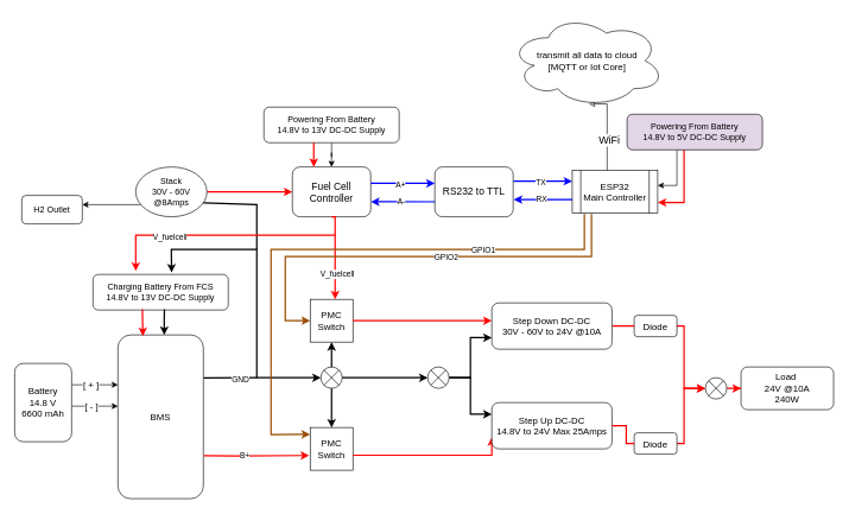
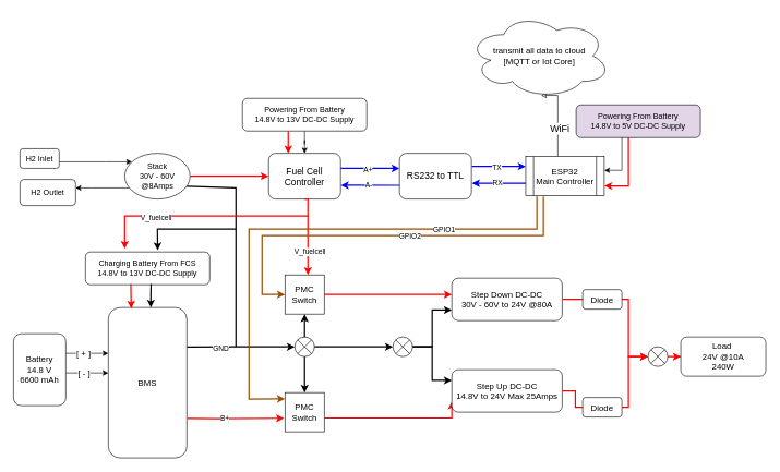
  <mxCell id="0" />
  <mxCell id="1" parent="0" />
+ <mxCell id="2" style="edgeStyle=orthogonalEdgeStyle;rounded=0;orthogonalLoop=1;jettySize=auto;html=1;" parent="1" source="6" target="5" edge="1"><mxGeometry relative="1" as="geometry"><Array as="points"><mxPoint x="160" y="247" /><mxPoint x="160" y="247" /></Array></mxGeometry></mxCell>
  <mxCell id="3" style="edgeStyle=orthogonalEdgeStyle;rounded=0;orthogonalLoop=1;jettySize=auto;html=1;" parent="1" source="5" target="7" edge="1"><mxGeometry relative="1" as="geometry"><Array as="points"><mxPoint x="140" y="287" /><mxPoint x="140" y="287" /></Array></mxGeometry></mxCell>
  <mxCell id="4" style="edgeStyle=orthogonalEdgeStyle;rounded=0;orthogonalLoop=1;jettySize=auto;html=1;entryX=0;entryY=0.5;entryDx=0;entryDy=0;endArrow=classic;endFill=1;strokeColor=#FF0000;strokeWidth=2;" parent="1" source="5" target="10" edge="1"><mxGeometry relative="1" as="geometry" /></mxCell>
  <mxCell id="5" value="Stack&lt;br&gt;30V - 60V @8Amps" style="ellipse;whiteSpace=wrap;html=1;" parent="1" vertex="1"><mxGeometry x="190" y="234" width="100" height="70" as="geometry" /></mxCell>
+ <mxCell id="6" value="H2 Inlet" style="rounded=1;whiteSpace=wrap;html=1;" parent="1" vertex="1"><mxGeometry x="30" y="227" width="60" height="30" as="geometry" /></mxCell>
  <mxCell id="7" value="H2 Outlet" style="rounded=1;whiteSpace=wrap;html=1;" parent="1" vertex="1"><mxGeometry x="30" y="274" width="85" height="40" as="geometry" /></mxCell>
  <mxCell id="8" value="" style="edgeStyle=orthogonalEdgeStyle;rounded=0;orthogonalLoop=1;jettySize=auto;html=1;endArrow=classic;endFill=1;strokeColor=#000000;" parent="1" source="9" target="10" edge="1"><mxGeometry relative="1" as="geometry" /></mxCell>
  <mxCell id="9" value="Powering From Battery&lt;br&gt;14.8V to 13V DC-DC Supply" style="rounded=1;whiteSpace=wrap;html=1;" parent="1" vertex="1"><mxGeometry x="370" y="150" width="190" height="50" as="geometry" /></mxCell>
  <mxCell id="10" value="Fuel Cell Controller" style="rounded=1;whiteSpace=wrap;html=1;fontSize=14;" parent="1" vertex="1"><mxGeometry x="410" y="234" width="110" height="70" as="geometry" /></mxCell>
  <mxCell id="11" value="" style="edgeStyle=orthogonalEdgeStyle;rounded=0;orthogonalLoop=1;jettySize=auto;html=1;fontSize=13;" parent="1" source="15" target="16" edge="1"><mxGeometry relative="1" as="geometry"><Array as="points"><mxPoint x="140" y="540" /><mxPoint x="140" y="540" /></Array></mxGeometry></mxCell>
  <mxCell id="12" value="[ + ]" style="edgeLabel;html=1;align=center;verticalAlign=middle;resizable=0;points=[];fontSize=13;" parent="11" vertex="1" connectable="0"><mxGeometry x="-0.197" y="1" relative="1" as="geometry"><mxPoint as="offset" /></mxGeometry></mxCell>
  <mxCell id="13" style="edgeStyle=orthogonalEdgeStyle;rounded=0;orthogonalLoop=1;jettySize=auto;html=1;fontSize=13;" parent="1" source="15" target="16" edge="1"><mxGeometry relative="1" as="geometry"><mxPoint x="190" y="495" as="targetPoint" /><Array as="points"><mxPoint x="150" y="570" /><mxPoint x="150" y="570" /></Array></mxGeometry></mxCell>
  <mxCell id="14" value="[ - ]" style="edgeLabel;html=1;align=center;verticalAlign=middle;resizable=0;points=[];fontSize=13;" parent="13" vertex="1" connectable="0"><mxGeometry x="-0.254" relative="1" as="geometry"><mxPoint x="3" as="offset" /></mxGeometry></mxCell>
  <mxCell id="15" value="Battery&lt;br&gt;14.8 V&lt;br&gt;6600 mAh" style="rounded=1;whiteSpace=wrap;html=1;fontSize=13;" parent="1" vertex="1"><mxGeometry x="20" y="510" width="80" height="110" as="geometry" /></mxCell>
  <mxCell id="16" value="BMS" style="rounded=1;whiteSpace=wrap;html=1;fontSize=13;" parent="1" vertex="1"><mxGeometry x="165" y="470" width="120" height="230" as="geometry" /></mxCell>
  <mxCell id="17" value="PMC&lt;br&gt;Switch" style="whiteSpace=wrap;html=1;fontSize=13;" parent="1" vertex="1"><mxGeometry x="435" y="420" width="60" height="60" as="geometry" /></mxCell>
  <mxCell id="18" value="Load&amp;nbsp;&lt;br&gt;24V @10A&lt;br&gt;240W" style="whiteSpace=wrap;html=1;fontSize=13;rounded=1;" parent="1" vertex="1"><mxGeometry x="1040" y="515" width="130" height="60" as="geometry" /></mxCell>
  <mxCell id="19" value="PMC&lt;br&gt;Switch" style="whiteSpace=wrap;html=1;fontSize=13;" parent="1" vertex="1"><mxGeometry x="435" y="600" width="60" height="60" as="geometry" /></mxCell>
  <mxCell id="20" style="edgeStyle=orthogonalEdgeStyle;rounded=0;orthogonalLoop=1;jettySize=auto;html=1;entryX=0;entryY=0.5;entryDx=0;entryDy=0;entryPerimeter=0;strokeColor=#FF0000;strokeWidth=2;" edge="1" parent="1" source="21" target="66"><mxGeometry relative="1" as="geometry"><Array as="points"><mxPoint x="960" y="458" /><mxPoint x="960" y="545" /></Array></mxGeometry></mxCell>
- <mxCell id="21" value="Step Down DC-DC&lt;br&gt;30V - 60V to 24V @10A" style="rounded=1;whiteSpace=wrap;html=1;fontSize=13;" parent="1" vertex="1"><mxGeometry x="690" y="425" width="168.75" height="65" as="geometry" /></mxCell>
+ <mxCell id="21" value="Step Down DC-DC&lt;br&gt;30V - 60V to 24V @80A" style="rounded=1;whiteSpace=wrap;html=1;fontSize=13;" parent="1" vertex="1"><mxGeometry x="690" y="425" width="168.75" height="65" as="geometry" /></mxCell>
  <mxCell id="22" style="edgeStyle=orthogonalEdgeStyle;rounded=0;orthogonalLoop=1;jettySize=auto;html=1;entryX=0.513;entryY=0.965;entryDx=0;entryDy=0;entryPerimeter=0;fontSize=13;endArrow=classic;endFill=0;" parent="1" source="25" target="27" edge="1"><mxGeometry relative="1" as="geometry"><Array as="points"><mxPoint x="852" y="220" /><mxPoint x="852" y="220" /></Array></mxGeometry></mxCell>
  <mxCell id="23" value="&lt;font style=&quot;font-size: 15px;&quot;&gt;WiFi&lt;/font&gt;" style="edgeLabel;html=1;align=center;verticalAlign=middle;resizable=0;points=[];fontSize=13;" parent="22" vertex="1" connectable="0"><mxGeometry x="-0.261" y="-2" relative="1" as="geometry"><mxPoint as="offset" /></mxGeometry></mxCell>
  <mxCell id="24" value="" style="edgeStyle=orthogonalEdgeStyle;rounded=0;orthogonalLoop=1;jettySize=auto;html=1;" parent="1" target="25" edge="1"><mxGeometry relative="1" as="geometry"><mxPoint x="971.75" y="209" as="sourcePoint" /><Array as="points"><mxPoint x="950" y="209" /><mxPoint x="950" y="260" /></Array></mxGeometry></mxCell>
  <mxCell id="25" value="ESP32&lt;br&gt;Main Controller" style="shape=process;whiteSpace=wrap;html=1;backgroundOutline=1;fontSize=13;" parent="1" vertex="1"><mxGeometry x="803" y="239" width="120" height="60" as="geometry" /></mxCell>
  <mxCell id="26" value="RS232 to TTL" style="rounded=1;whiteSpace=wrap;html=1;fontSize=14;" parent="1" vertex="1"><mxGeometry x="610" y="234" width="110" height="70" as="geometry" /></mxCell>
  <mxCell id="27" value="transmit all data to cloud&lt;br&gt;[MQTT or Iot Core]" style="ellipse;shape=cloud;whiteSpace=wrap;html=1;fontSize=13;" parent="1" vertex="1"><mxGeometry x="715" y="20" width="217.5" height="130" as="geometry" /></mxCell>
  <mxCell id="28" value="" style="endArrow=classic;html=1;rounded=0;strokeColor=#FF0000;strokeWidth=2;" parent="1" edge="1"><mxGeometry width="50" height="50" relative="1" as="geometry"><mxPoint x="440" y="200" as="sourcePoint" /><mxPoint x="440" y="234" as="targetPoint" /></mxGeometry></mxCell>
  <mxCell id="29" value="" style="endArrow=classic;html=1;rounded=0;strokeColor=#FF0000;strokeWidth=2;exitX=1.009;exitY=0.738;exitDx=0;exitDy=0;exitPerimeter=0;entryX=-0.024;entryY=0.655;entryDx=0;entryDy=0;entryPerimeter=0;" parent="1" source="16" target="19" edge="1"><mxGeometry width="50" height="50" relative="1" as="geometry"><mxPoint x="620" y="520" as="sourcePoint" /><mxPoint x="670" y="470" as="targetPoint" /><Array as="points"><mxPoint x="330" y="640" /></Array></mxGeometry></mxCell>
  <mxCell id="30" value="B+" style="edgeLabel;html=1;align=center;verticalAlign=middle;resizable=0;points=[];" parent="29" vertex="1" connectable="0"><mxGeometry x="0.063" y="-2" relative="1" as="geometry"><mxPoint x="-22" y="-2" as="offset" /></mxGeometry></mxCell>
  <mxCell id="31" value="" style="endArrow=classic;html=1;rounded=0;strokeColor=#0000FF;strokeWidth=2;entryX=0;entryY=0.25;entryDx=0;entryDy=0;exitX=1.005;exitY=0.286;exitDx=0;exitDy=0;exitPerimeter=0;" parent="1" source="26" target="25" edge="1"><mxGeometry width="50" height="50" relative="1" as="geometry"><mxPoint x="650" y="370" as="sourcePoint" /><mxPoint x="700" y="320" as="targetPoint" /></mxGeometry></mxCell>
  <mxCell id="32" value="TX" style="edgeLabel;html=1;align=center;verticalAlign=middle;resizable=0;points=[];" parent="31" vertex="1" connectable="0"><mxGeometry x="-0.09" y="-1" relative="1" as="geometry"><mxPoint as="offset" /></mxGeometry></mxCell>
  <mxCell id="33" value="" style="endArrow=classic;html=1;rounded=0;strokeColor=#0000FF;strokeWidth=2;entryX=1.007;entryY=0.655;entryDx=0;entryDy=0;entryPerimeter=0;exitX=0;exitY=0.681;exitDx=0;exitDy=0;exitPerimeter=0;" parent="1" source="25" target="26" edge="1"><mxGeometry width="50" height="50" relative="1" as="geometry"><mxPoint x="800" y="280" as="sourcePoint" /><mxPoint x="790" y="250" as="targetPoint" /></mxGeometry></mxCell>
  <mxCell id="34" value="RX" style="edgeLabel;html=1;align=center;verticalAlign=middle;resizable=0;points=[];" parent="33" vertex="1" connectable="0"><mxGeometry x="0.19" relative="1" as="geometry"><mxPoint x="5" as="offset" /></mxGeometry></mxCell>
  <mxCell id="35" value="" style="endArrow=classic;html=1;rounded=0;strokeColor=#0000FF;strokeWidth=2;exitX=1.005;exitY=0.286;exitDx=0;exitDy=0;exitPerimeter=0;" parent="1" edge="1"><mxGeometry width="50" height="50" relative="1" as="geometry"><mxPoint x="520" y="257.02" as="sourcePoint" /><mxPoint x="610" y="257" as="targetPoint" /></mxGeometry></mxCell>
  <mxCell id="36" value="A+" style="edgeLabel;html=1;align=center;verticalAlign=middle;resizable=0;points=[];" parent="35" vertex="1" connectable="0"><mxGeometry x="-0.09" y="-1" relative="1" as="geometry"><mxPoint as="offset" /></mxGeometry></mxCell>
  <mxCell id="37" value="" style="endArrow=classic;html=1;rounded=0;strokeColor=#0000FF;strokeWidth=2;entryX=1.007;entryY=0.655;entryDx=0;entryDy=0;entryPerimeter=0;" parent="1" edge="1"><mxGeometry width="50" height="50" relative="1" as="geometry"><mxPoint x="610" y="283" as="sourcePoint" /><mxPoint x="520.22" y="282.85" as="targetPoint" /></mxGeometry></mxCell>
  <mxCell id="38" value="A-" style="edgeLabel;html=1;align=center;verticalAlign=middle;resizable=0;points=[];" parent="37" vertex="1" connectable="0"><mxGeometry x="0.19" relative="1" as="geometry"><mxPoint x="5" as="offset" /></mxGeometry></mxCell>
  <mxCell id="39" style="edgeStyle=orthogonalEdgeStyle;rounded=0;orthogonalLoop=1;jettySize=auto;html=1;endArrow=classic;endFill=1;strokeColor=#FF0000;strokeWidth=2;exitX=0.5;exitY=1;exitDx=0;exitDy=0;" parent="1" source="10" edge="1"><mxGeometry relative="1" as="geometry"><mxPoint x="300" y="279" as="sourcePoint" /><mxPoint x="470" y="420" as="targetPoint" /><Array as="points"><mxPoint x="470" y="304" /><mxPoint x="470" y="420" /></Array></mxGeometry></mxCell>
  <mxCell id="40" value="V_fuelcell" style="edgeLabel;html=1;align=center;verticalAlign=middle;resizable=0;points=[];" parent="39" vertex="1" connectable="0"><mxGeometry x="0.405" y="2" relative="1" as="geometry"><mxPoint as="offset" /></mxGeometry></mxCell>
  <mxCell id="41" value="" style="endArrow=classic;html=1;rounded=0;strokeColor=#000000;strokeWidth=2;exitX=1;exitY=0.75;exitDx=0;exitDy=0;entryX=0;entryY=0.5;entryDx=0;entryDy=0;entryPerimeter=0;" parent="1" source="5" target="42" edge="1"><mxGeometry width="50" height="50" relative="1" as="geometry"><mxPoint x="540" y="510" as="sourcePoint" /><mxPoint x="590" y="460" as="targetPoint" /><Array as="points"><mxPoint x="360" y="287" /><mxPoint x="360" y="530" /><mxPoint x="410" y="530" /></Array></mxGeometry></mxCell>
  <mxCell id="42" value="" style="verticalLabelPosition=bottom;verticalAlign=top;html=1;shape=mxgraph.flowchart.or;" parent="1" vertex="1"><mxGeometry x="450" y="515" width="30" height="30" as="geometry" /></mxCell>
  <mxCell id="43" value="" style="endArrow=none;html=1;rounded=0;strokeColor=#000000;strokeWidth=2;exitX=1.003;exitY=0.263;exitDx=0;exitDy=0;exitPerimeter=0;endFill=0;" parent="1" source="16" edge="1"><mxGeometry width="50" height="50" relative="1" as="geometry"><mxPoint x="300.12" y="537.62" as="sourcePoint" /><mxPoint x="360" y="530" as="targetPoint" /></mxGeometry></mxCell>
  <mxCell id="44" value="GND" style="edgeLabel;html=1;align=center;verticalAlign=middle;resizable=0;points=[];" parent="43" vertex="1" connectable="0"><mxGeometry x="0.379" y="-2" relative="1" as="geometry"><mxPoint as="offset" /></mxGeometry></mxCell>
  <mxCell id="45" value="" style="endArrow=classic;html=1;rounded=0;strokeColor=#000000;strokeWidth=2;exitX=0.5;exitY=0;exitDx=0;exitDy=0;exitPerimeter=0;entryX=0.5;entryY=1;entryDx=0;entryDy=0;" parent="1" source="42" target="17" edge="1"><mxGeometry width="50" height="50" relative="1" as="geometry"><mxPoint x="500" y="520" as="sourcePoint" /><mxPoint x="550" y="470" as="targetPoint" /></mxGeometry></mxCell>
  <mxCell id="46" value="" style="endArrow=classic;html=1;rounded=0;strokeColor=#000000;strokeWidth=2;exitX=0.5;exitY=1;exitDx=0;exitDy=0;exitPerimeter=0;entryX=0.5;entryY=0;entryDx=0;entryDy=0;" parent="1" source="42" target="19" edge="1"><mxGeometry width="50" height="50" relative="1" as="geometry"><mxPoint x="500" y="600" as="sourcePoint" /><mxPoint x="550" y="550" as="targetPoint" /></mxGeometry></mxCell>
  <mxCell id="47" style="edgeStyle=orthogonalEdgeStyle;rounded=0;orthogonalLoop=1;jettySize=auto;html=1;endArrow=classic;endFill=1;strokeColor=#FF0000;strokeWidth=2;" parent="1" source="17" edge="1"><mxGeometry relative="1" as="geometry"><mxPoint x="475" y="314" as="sourcePoint" /><mxPoint x="690" y="450" as="targetPoint" /><Array as="points"><mxPoint x="690" y="450" /></Array></mxGeometry></mxCell>
  <mxCell id="48" style="edgeStyle=orthogonalEdgeStyle;rounded=0;orthogonalLoop=1;jettySize=auto;html=1;endArrow=classic;endFill=1;strokeColor=#FF0000;strokeWidth=2;entryX=0;entryY=0.75;entryDx=0;entryDy=0;" parent="1" source="19" edge="1" target="61"><mxGeometry relative="1" as="geometry"><mxPoint x="505" y="460" as="sourcePoint" /><mxPoint x="660" y="622" as="targetPoint" /><Array as="points"><mxPoint x="590" y="639" /><mxPoint x="590" y="639" /></Array></mxGeometry></mxCell>
  <mxCell id="49" value="" style="endArrow=classic;html=1;rounded=0;strokeColor=#000000;strokeWidth=2;exitX=1;exitY=0.5;exitDx=0;exitDy=0;exitPerimeter=0;" parent="1" source="42" edge="1"><mxGeometry width="50" height="50" relative="1" as="geometry"><mxPoint x="670" y="610" as="sourcePoint" /><mxPoint x="600" y="530" as="targetPoint" /><Array as="points"><mxPoint x="570" y="530" /></Array></mxGeometry></mxCell>
  <mxCell id="50" value="" style="endArrow=classic;html=1;rounded=0;strokeColor=#994C00;strokeWidth=2;entryX=0;entryY=0.5;entryDx=0;entryDy=0;" parent="1" target="17" edge="1"><mxGeometry width="50" height="50" relative="1" as="geometry"><mxPoint x="830" y="300" as="sourcePoint" /><mxPoint x="630" y="480" as="targetPoint" /><Array as="points"><mxPoint x="830" y="360" /><mxPoint x="400" y="360" /><mxPoint x="400" y="450" /></Array></mxGeometry></mxCell>
  <mxCell id="51" value="GPIO2" style="edgeLabel;html=1;align=center;verticalAlign=middle;resizable=0;points=[];" parent="50" vertex="1" connectable="0"><mxGeometry x="-0.138" y="1" relative="1" as="geometry"><mxPoint as="offset" /></mxGeometry></mxCell>
  <mxCell id="52" value="" style="endArrow=classic;html=1;rounded=0;strokeColor=#994C00;strokeWidth=2;entryX=-0.002;entryY=0.16;entryDx=0;entryDy=0;entryPerimeter=0;" parent="1" target="19" edge="1"><mxGeometry width="50" height="50" relative="1" as="geometry"><mxPoint x="820" y="300" as="sourcePoint" /><mxPoint x="430" y="610" as="targetPoint" /><Array as="points"><mxPoint x="820" y="350" /><mxPoint x="380" y="350" /><mxPoint x="380" y="610" /></Array></mxGeometry></mxCell>
  <mxCell id="53" value="GPIO1" style="edgeLabel;html=1;align=center;verticalAlign=middle;resizable=0;points=[];" parent="52" vertex="1" connectable="0"><mxGeometry x="-0.521" relative="1" as="geometry"><mxPoint as="offset" /></mxGeometry></mxCell>
  <mxCell id="54" value="Charging Battery From FCS&lt;br&gt;14.8V to 13V DC-DC Supply" style="rounded=1;whiteSpace=wrap;html=1;" vertex="1" parent="1"><mxGeometry x="130" y="385" width="190" height="50" as="geometry" /></mxCell>
  <mxCell id="55" style="edgeStyle=orthogonalEdgeStyle;rounded=0;orthogonalLoop=1;jettySize=auto;html=1;endArrow=classic;endFill=1;strokeColor=#FF0000;strokeWidth=2;" edge="1" parent="1"><mxGeometry relative="1" as="geometry"><mxPoint x="470" y="330" as="sourcePoint" /><mxPoint x="190" y="380" as="targetPoint" /><Array as="points"><mxPoint x="190" y="330" /></Array></mxGeometry></mxCell>
  <mxCell id="56" value="V_fuelcell" style="edgeLabel;html=1;align=center;verticalAlign=middle;resizable=0;points=[];" vertex="1" connectable="0" parent="55"><mxGeometry x="0.405" y="2" relative="1" as="geometry"><mxPoint as="offset" /></mxGeometry></mxCell>
  <mxCell id="57" value="" style="endArrow=classic;html=1;rounded=0;entryX=0.581;entryY=-0.053;entryDx=0;entryDy=0;entryPerimeter=0;strokeWidth=2;" edge="1" parent="1" target="54"><mxGeometry width="50" height="50" relative="1" as="geometry"><mxPoint x="360" y="350" as="sourcePoint" /><mxPoint x="240" y="350" as="targetPoint" /><Array as="points"><mxPoint x="240" y="350" /></Array></mxGeometry></mxCell>
  <mxCell id="58" value="" style="endArrow=classic;html=1;rounded=0;strokeWidth=2;exitX=0.528;exitY=0.977;exitDx=0;exitDy=0;exitPerimeter=0;" edge="1" parent="1" source="54"><mxGeometry width="50" height="50" relative="1" as="geometry"><mxPoint x="230" y="440" as="sourcePoint" /><mxPoint x="230" y="470" as="targetPoint" /><Array as="points"><mxPoint x="230" y="450" /></Array></mxGeometry></mxCell>
  <mxCell id="59" value="" style="endArrow=classic;html=1;rounded=0;strokeWidth=2;exitX=0.365;exitY=0.977;exitDx=0;exitDy=0;exitPerimeter=0;entryX=0.292;entryY=0.007;entryDx=0;entryDy=0;entryPerimeter=0;strokeColor=#FF0000;" edge="1" parent="1" source="54" target="16"><mxGeometry width="50" height="50" relative="1" as="geometry"><mxPoint x="170" y="490" as="sourcePoint" /><mxPoint x="220" y="440" as="targetPoint" /></mxGeometry></mxCell>
  <mxCell id="60" style="edgeStyle=orthogonalEdgeStyle;rounded=0;orthogonalLoop=1;jettySize=auto;html=1;entryX=0;entryY=0.5;entryDx=0;entryDy=0;entryPerimeter=0;strokeColor=#FF0000;strokeWidth=2;startArrow=none;" edge="1" parent="1" source="68" target="66"><mxGeometry relative="1" as="geometry"><Array as="points"><mxPoint x="960" y="622" /><mxPoint x="960" y="545" /></Array></mxGeometry></mxCell>
  <mxCell id="61" value="Step Up DC-DC&lt;br&gt;14.8V to 24V Max 25Amps" style="rounded=1;whiteSpace=wrap;html=1;fontSize=13;" vertex="1" parent="1"><mxGeometry x="690" y="565" width="168.75" height="65" as="geometry" /></mxCell>
  <mxCell id="62" style="edgeStyle=orthogonalEdgeStyle;rounded=0;orthogonalLoop=1;jettySize=auto;html=1;entryX=0;entryY=0.75;entryDx=0;entryDy=0;strokeColor=#000000;strokeWidth=2;" edge="1" parent="1" source="64" target="21"><mxGeometry relative="1" as="geometry" /></mxCell>
  <mxCell id="63" style="edgeStyle=orthogonalEdgeStyle;rounded=0;orthogonalLoop=1;jettySize=auto;html=1;entryX=0;entryY=0.25;entryDx=0;entryDy=0;strokeColor=#000000;strokeWidth=2;" edge="1" parent="1" source="64" target="61"><mxGeometry relative="1" as="geometry" /></mxCell>
  <mxCell id="64" value="" style="verticalLabelPosition=bottom;verticalAlign=top;html=1;shape=mxgraph.flowchart.or;" vertex="1" parent="1"><mxGeometry x="600" y="515" width="30" height="30" as="geometry" /></mxCell>
  <mxCell id="65" value="" style="edgeStyle=orthogonalEdgeStyle;rounded=0;orthogonalLoop=1;jettySize=auto;html=1;strokeColor=#FF0000;strokeWidth=2;" edge="1" parent="1" source="66" target="18"><mxGeometry relative="1" as="geometry" /></mxCell>
  <mxCell id="66" value="" style="verticalLabelPosition=bottom;verticalAlign=top;html=1;shape=mxgraph.flowchart.or;" vertex="1" parent="1"><mxGeometry x="990" y="530" width="30" height="30" as="geometry" /></mxCell>
  <mxCell id="67" value="Diode" style="rounded=1;whiteSpace=wrap;html=1;fontSize=13;rotation=0;" vertex="1" parent="1"><mxGeometry x="890" y="442.5" width="60" height="30" as="geometry" /></mxCell>
  <mxCell id="68" value="Diode" style="rounded=1;whiteSpace=wrap;html=1;fontSize=13;" vertex="1" parent="1"><mxGeometry x="890" y="607.5" width="60" height="30" as="geometry" /></mxCell>
  <mxCell id="69" value="" style="edgeStyle=orthogonalEdgeStyle;rounded=0;orthogonalLoop=1;jettySize=auto;html=1;entryX=0;entryY=0.5;entryDx=0;entryDy=0;entryPerimeter=0;strokeColor=#FF0000;strokeWidth=2;endArrow=none;" edge="1" parent="1" source="61" target="68"><mxGeometry relative="1" as="geometry"><mxPoint x="858.75" y="622.467" as="sourcePoint" /><mxPoint x="1008.75" y="545" as="targetPoint" /><Array as="points" /></mxGeometry></mxCell>
  <mxCell id="70" style="edgeStyle=orthogonalEdgeStyle;rounded=0;orthogonalLoop=1;jettySize=auto;html=1;entryX=1;entryY=0.75;entryDx=0;entryDy=0;strokeColor=#FF0000;strokeWidth=2;" edge="1" parent="1" target="25"><mxGeometry relative="1" as="geometry"><mxPoint x="960" y="210" as="sourcePoint" /><Array as="points"><mxPoint x="960" y="284" /></Array></mxGeometry></mxCell>
  <mxCell id="71" value="Powering From Battery&lt;br&gt;14.8V to 5V DC-DC Supply" style="rounded=1;whiteSpace=wrap;html=1;fillColor=#e1d5e7;" vertex="1" parent="1"><mxGeometry x="880" y="160" width="190" height="50" as="geometry" /></mxCell>
